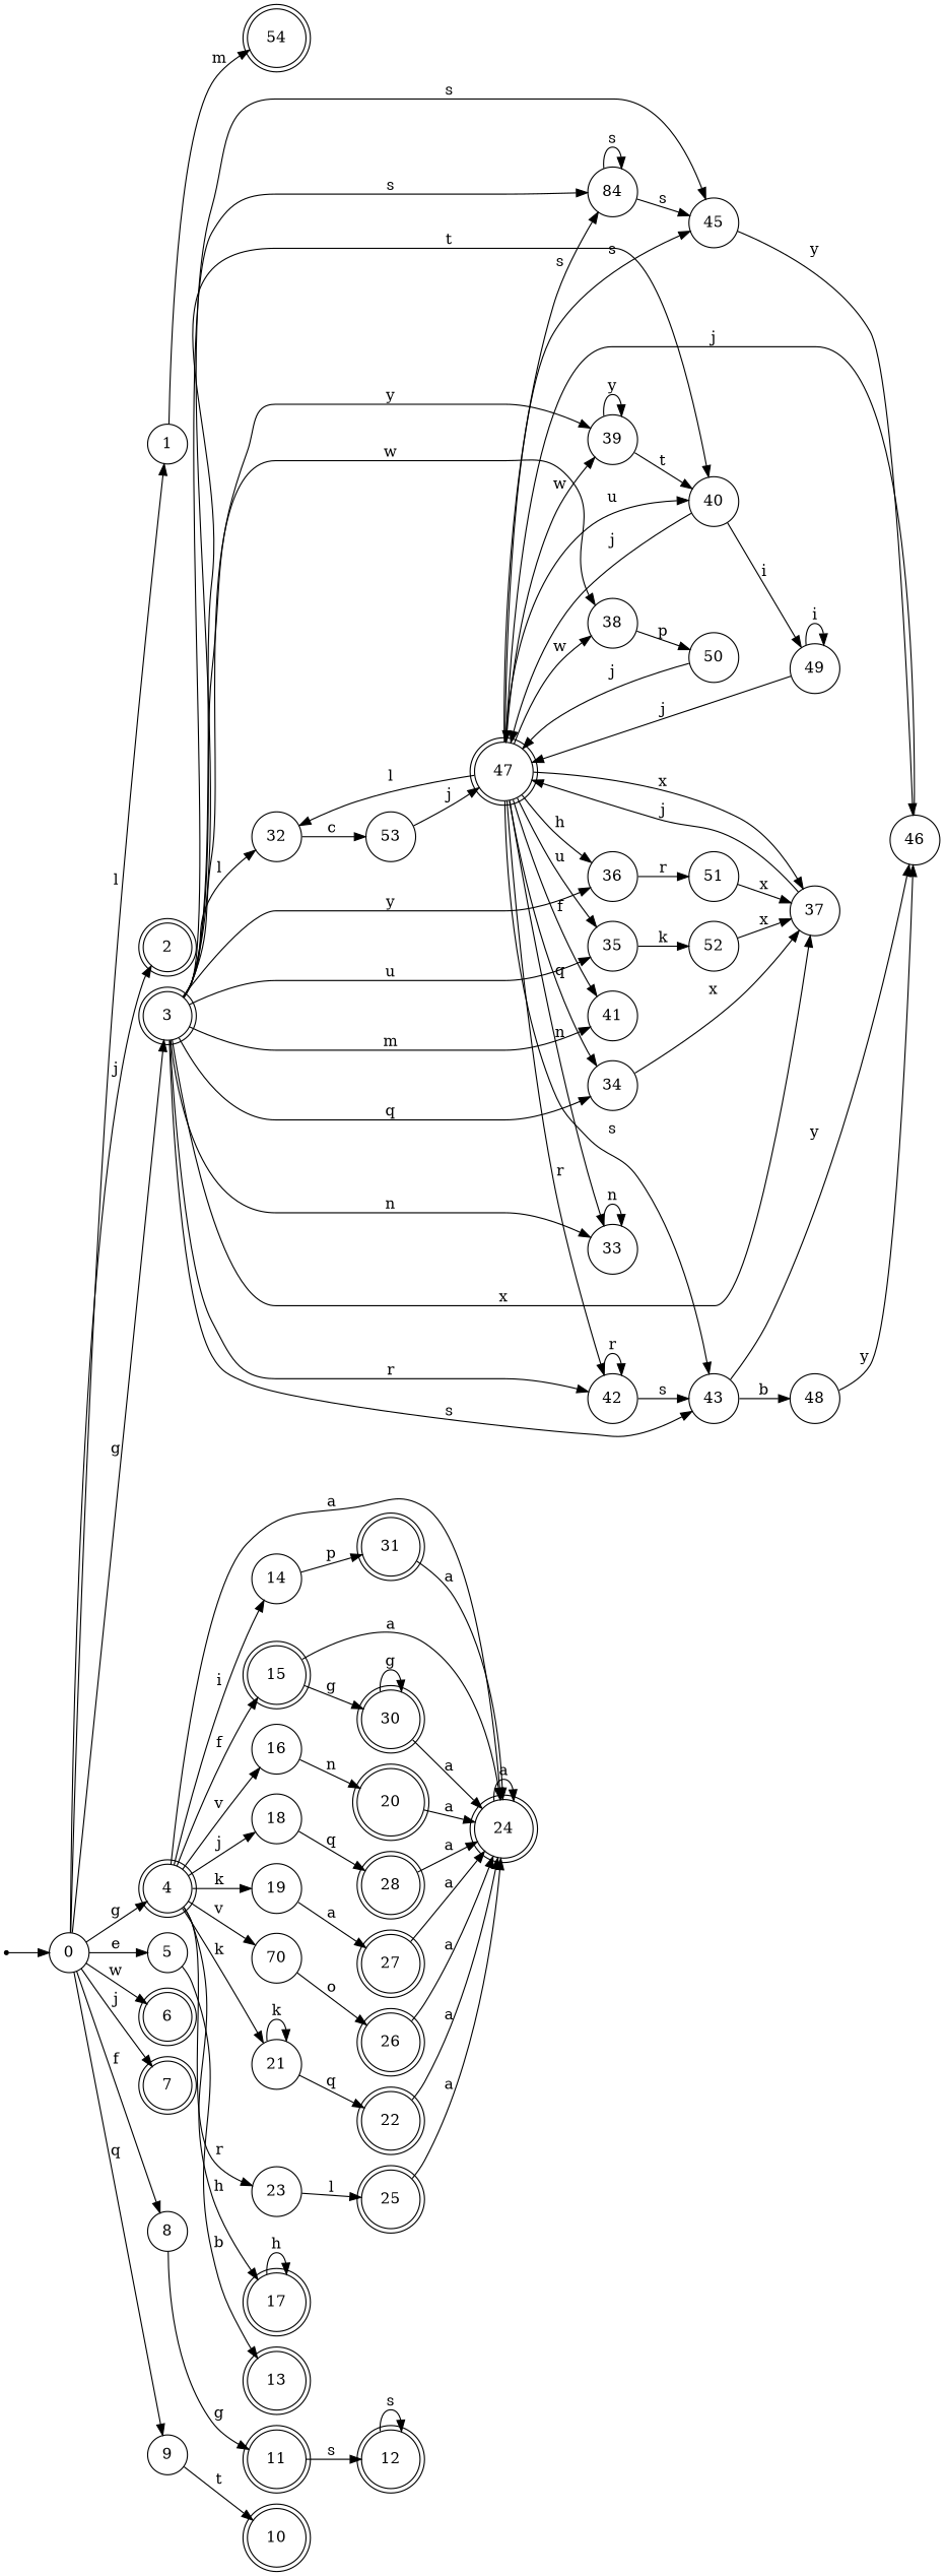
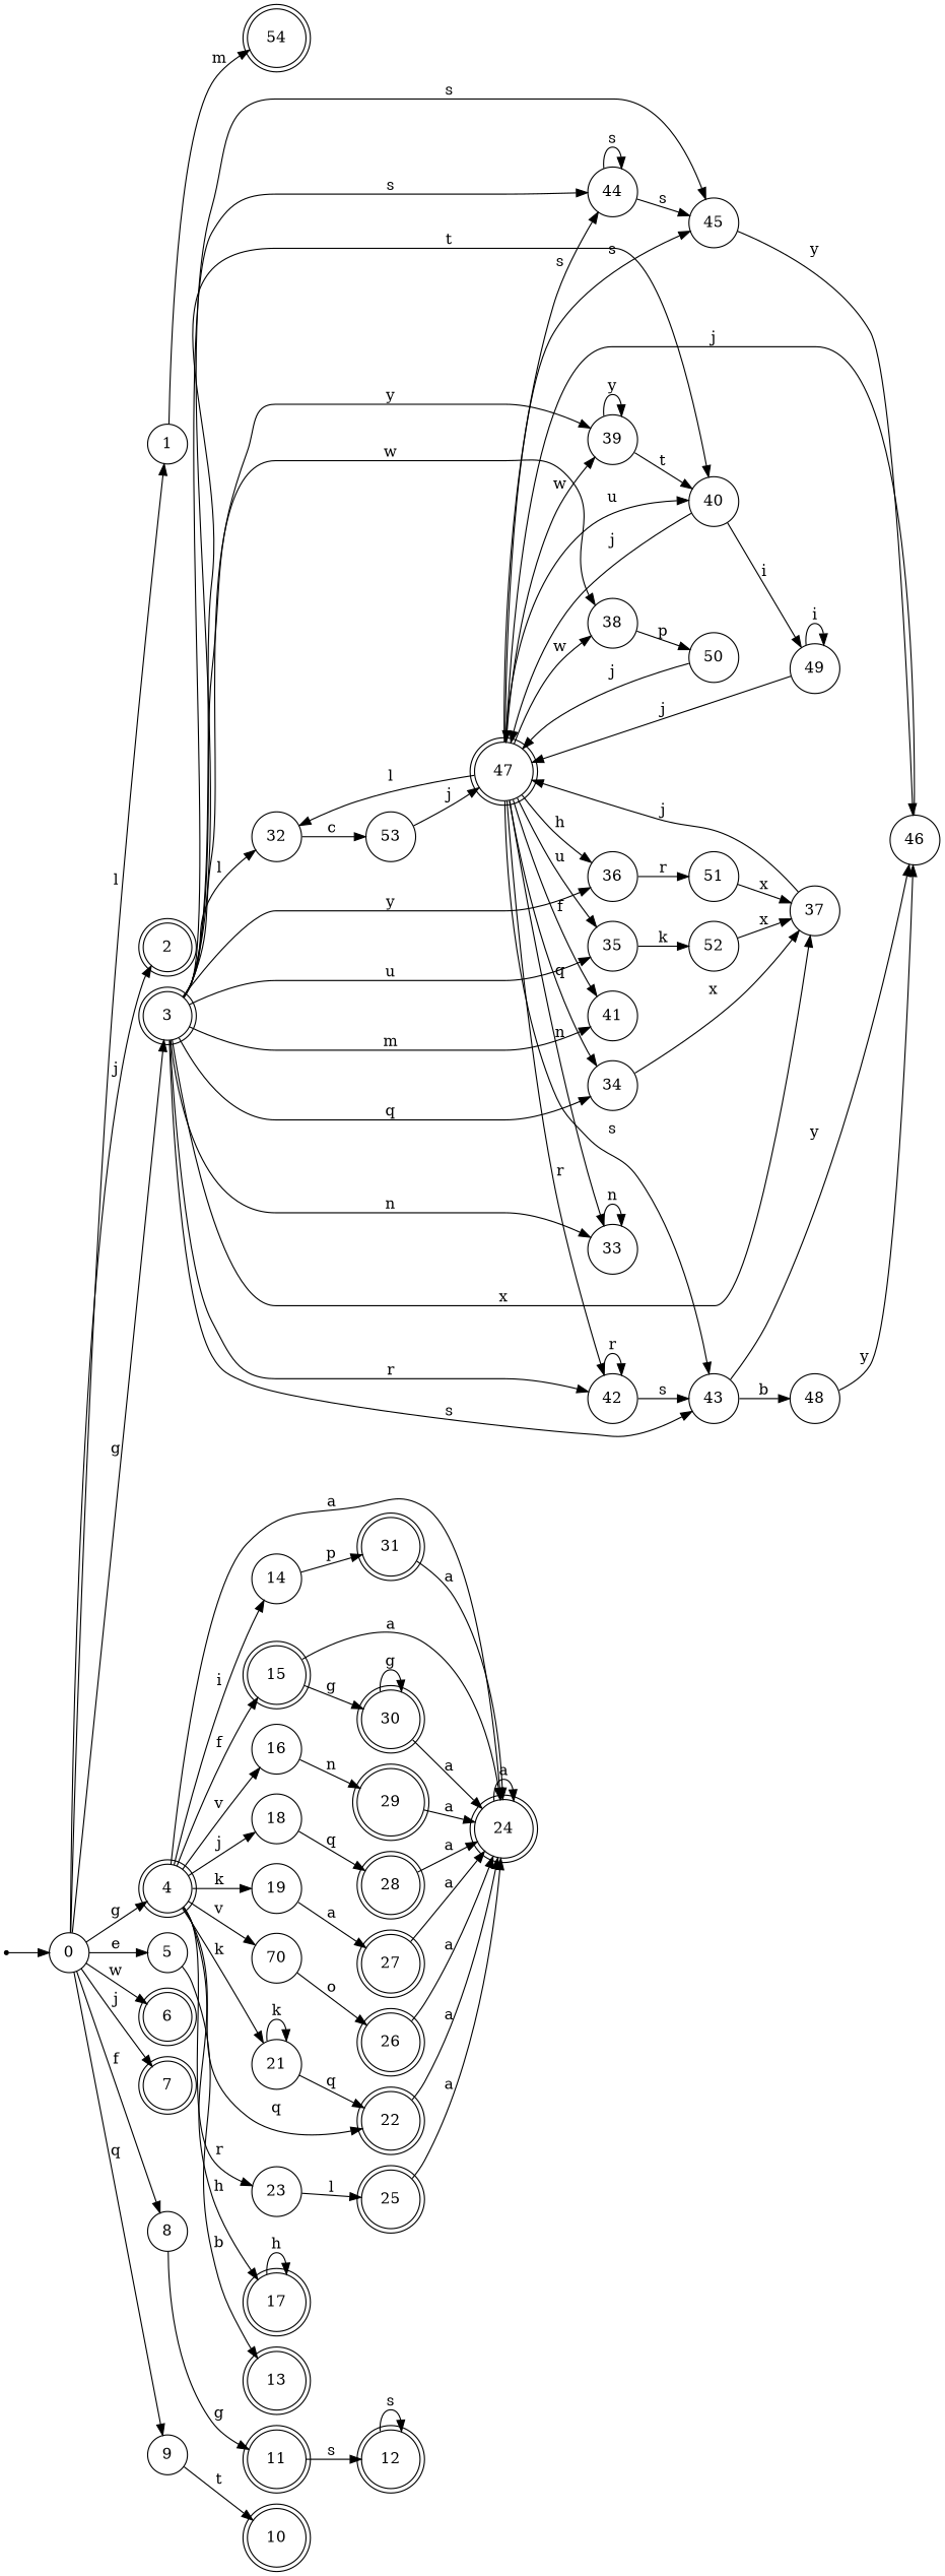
  digraph {
    rankdir=LR
    node [shape=circle]
    dummy0 [shape=point]
    0
    1
    2 [shape=doublecircle]
    3 [shape=doublecircle]
    4 [shape=doublecircle]
    5
    6 [shape=doublecircle]
    7 [shape=doublecircle]
    8
    9
    54 [shape=doublecircle]
    32
    33
    34
    35
    36
    37
    38
    39
    40
    41
    42
    43
-   44 [label=84]
+   44
    45
    14
    15 [shape=doublecircle]
    16
    17 [shape=doublecircle]
    18
    19
    n33 [label=70]
    21
    22 [shape=doublecircle]
    23
    24 [shape=doublecircle]
    13 [shape=doublecircle]
    11 [shape=doublecircle]
    10 [shape=doublecircle]
    53
    52
    51
    47 [shape=doublecircle]
    50
    49
    48
    46
    31 [shape=doublecircle]
    30 [shape=doublecircle]
-   29 [shape=doublecircle label=20]
+   29 [shape=doublecircle]
    28 [shape=doublecircle]
    27 [shape=doublecircle]
    26 [shape=doublecircle]
    25 [shape=doublecircle]
    12 [shape=doublecircle]
    dummy0 -> 0
    0 -> 1 [label=l]
    0 -> 2 [label=j]
    0 -> 3 [label=g]
    0 -> 4 [label=g]
    0 -> 5 [label=e]
    0 -> 6 [label=w]
    0 -> 7 [label=j]
    0 -> 8 [label=f]
    0 -> 9 [label=q]
    1 -> 54 [label=m]
    3 -> 32 [label=l]
    3 -> 33 [label=n]
    3 -> 34 [label=q]
    3 -> 35 [label=u]
    3 -> 36 [label=y]
    3 -> 37 [label=x]
    3 -> 38 [label=w]
    3 -> 39 [label=y]
    3 -> 40 [label=t]
    3 -> 41 [label=m]
    3 -> 42 [label=r]
    3 -> 43 [label=s]
    3 -> 44 [label=s]
    3 -> 45 [label=s]
    4 -> 14 [label=i]
    4 -> 15 [label=f]
    4 -> 16 [label=v]
    4 -> 17 [label=h]
    4 -> 18 [label=j]
    4 -> 19 [label=k]
    4 -> n33 [label=v]
    4 -> 21 [label=k]
+   4 -> 22 [label=q]
    4 -> 23 [label=r]
    4 -> 24 [label=a]
    5 -> 13 [label=b]
    8 -> 11 [label=g]
    9 -> 10 [label=t]
    32 -> 53 [label=c]
    33 -> 33 [label=n]
    34 -> 37 [label=x]
    35 -> 52 [label=k]
    36 -> 51 [label=r]
    37 -> 47 [label=j]
    38 -> 50 [label=p]
    39 -> 39 [label=y]
    39 -> 40 [label=t]
    40 -> 47 [label=j]
    40 -> 49 [label=i]
    42 -> 42 [label=r]
    42 -> 43 [label=s]
    43 -> 48 [label=b]
    43 -> 46 [label=y]
    44 -> 44 [label=s]
    44 -> 45 [label=s]
    45 -> 46 [label=y]
    14 -> 31 [label=p]
    15 -> 24 [label=a]
    15 -> 30 [label=g]
    16 -> 29 [label=n]
    17 -> 17 [label=h]
    18 -> 28 [label=q]
    19 -> 27 [label=a]
    n33 -> 26 [label=o]
    21 -> 21 [label=k]
    21 -> 22 [label=q]
    22 -> 24 [label=a]
    23 -> 25 [label=l]
    24 -> 24 [label=a]
    11 -> 12 [label=s]
    53 -> 47 [label=j]
    52 -> 37 [label=x]
    51 -> 37 [label=x]
    47 -> 32 [label=l]
    47 -> 33 [label=n]
    47 -> 34 [label=q]
    47 -> 35 [label=u]
    47 -> 36 [label=h]
-   47 -> 37 [label=x]
    47 -> 38 [label=w]
    47 -> 39 [label=w]
    47 -> 40 [label=u]
    47 -> 41 [label=f]
    47 -> 42 [label=r]
    47 -> 43 [label=s]
    47 -> 44 [label=s]
    47 -> 45 [label=s]
    50 -> 47 [label=j]
    49 -> 47 [label=j]
    49 -> 49 [label=i]
    48 -> 46 [label=y]
    46 -> 47 [label=j]
    31 -> 24 [label=a]
    30 -> 24 [label=a]
    30 -> 30 [label=g]
    29 -> 24 [label=a]
    28 -> 24 [label=a]
    27 -> 24 [label=a]
    26 -> 24 [label=a]
    25 -> 24 [label=a]
    12 -> 12 [label=s]
  }
